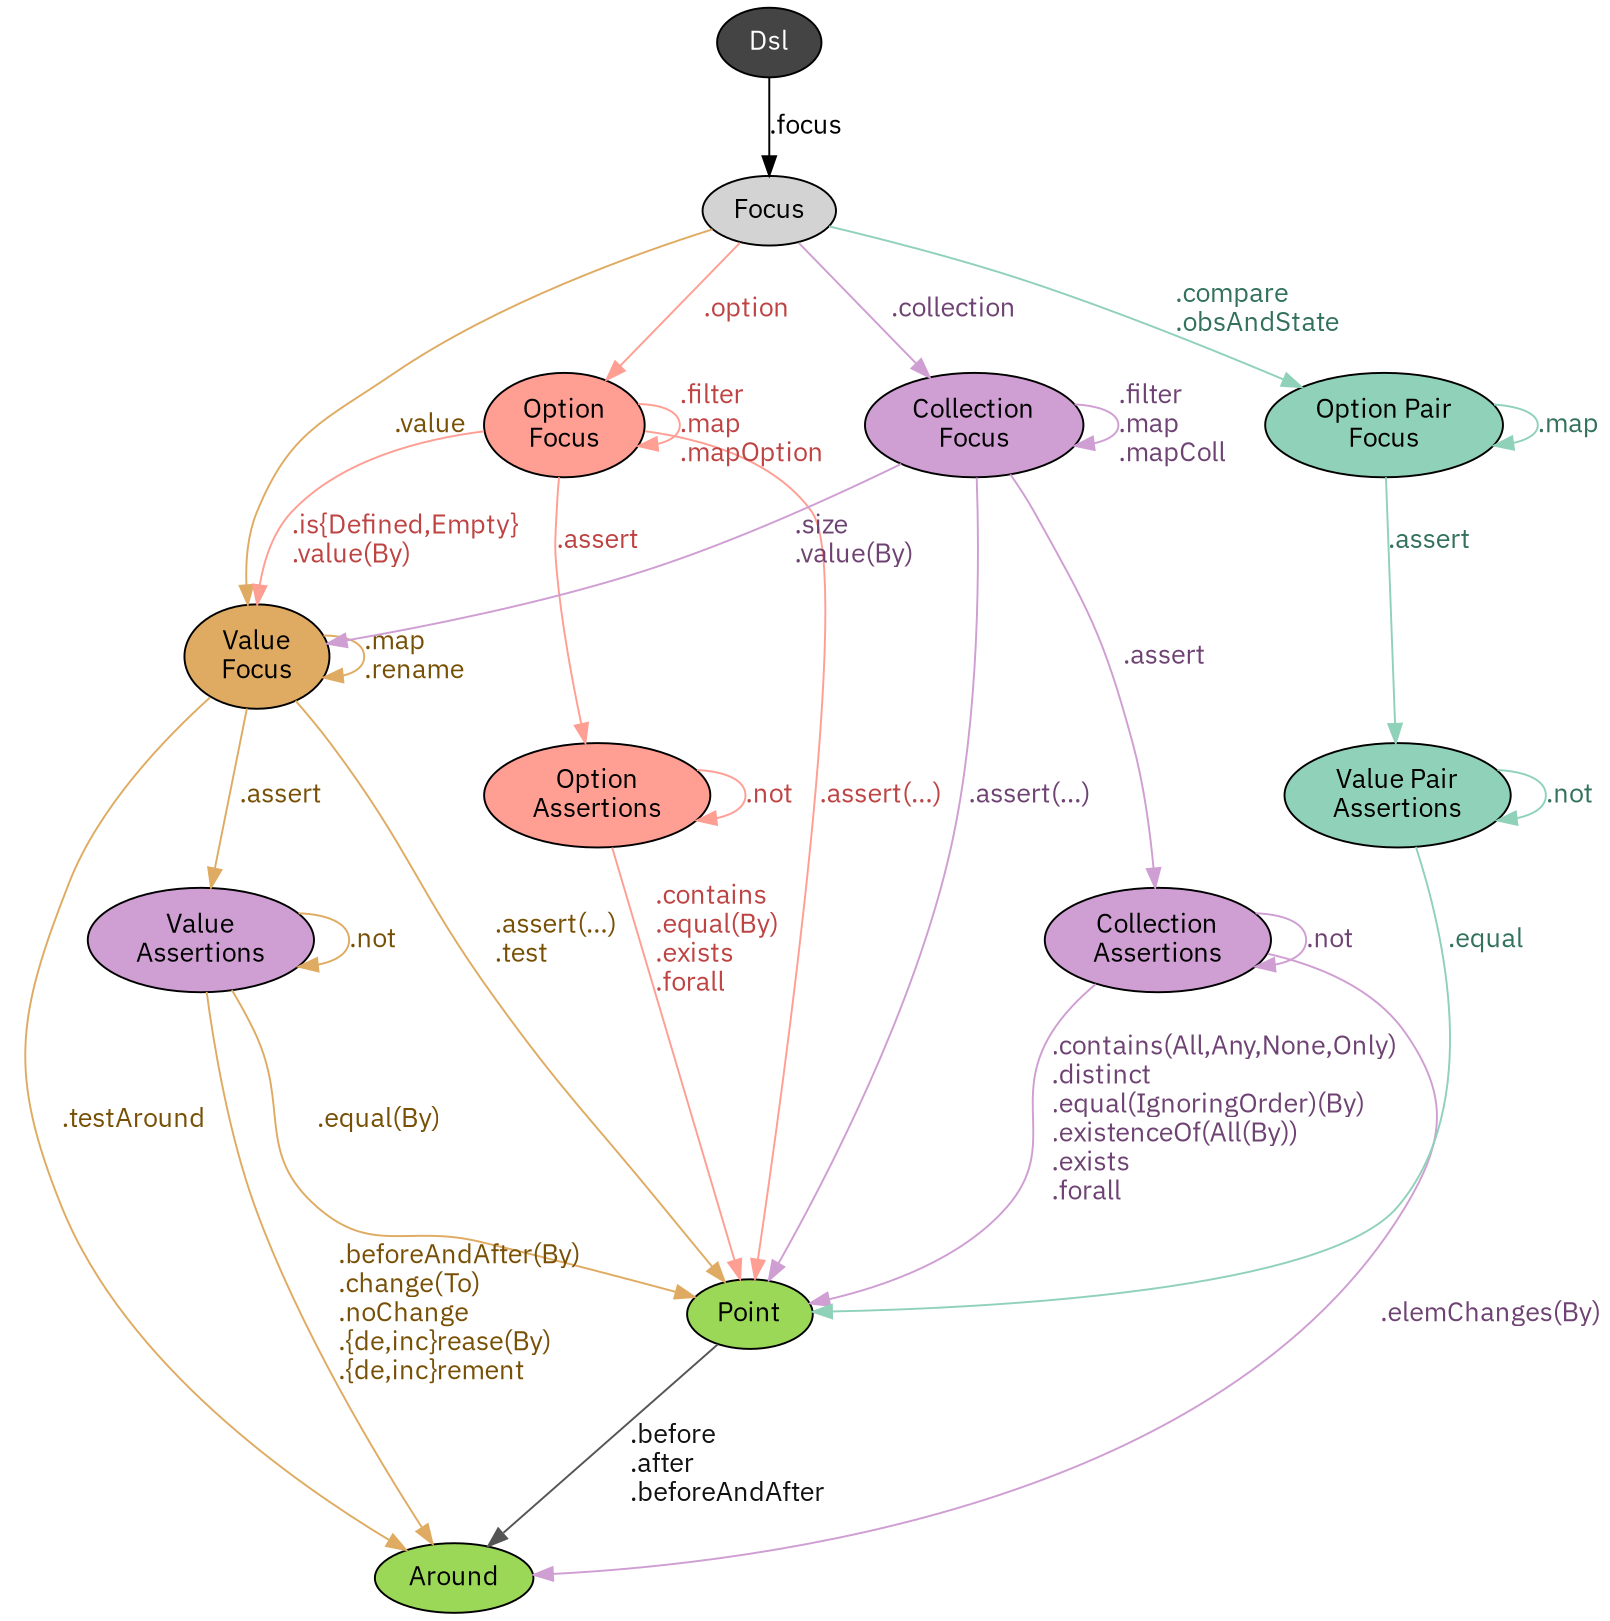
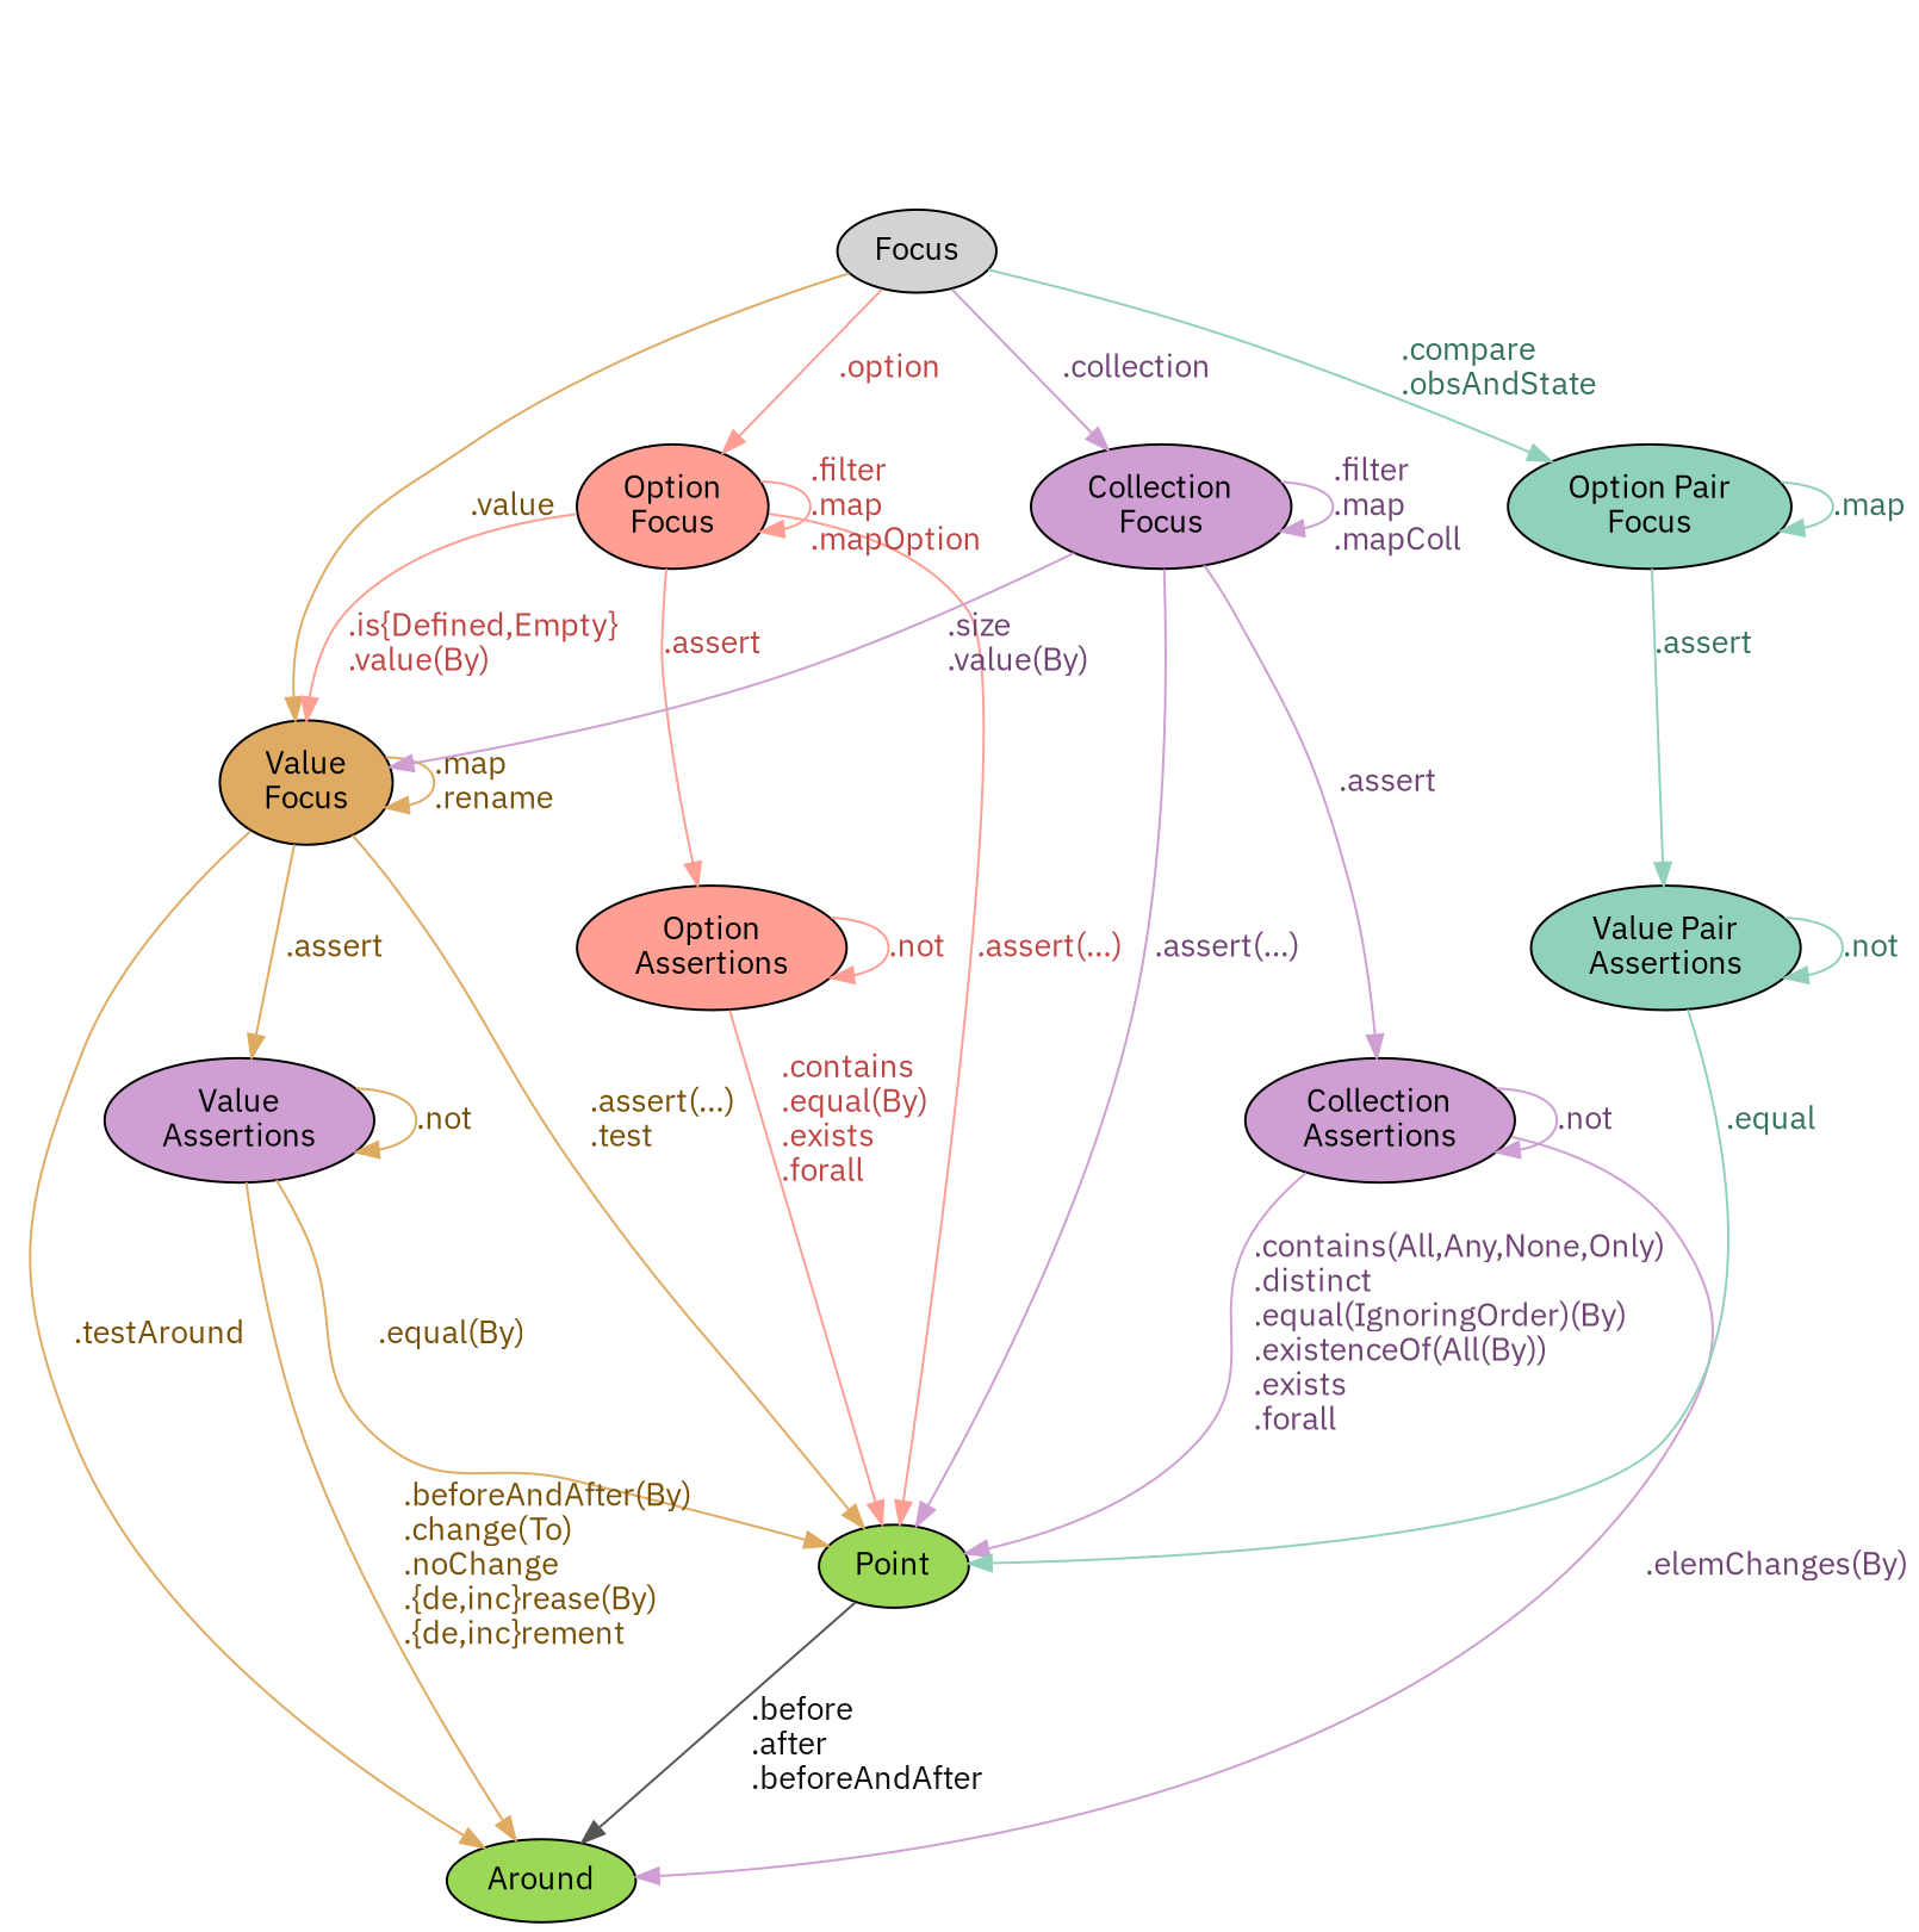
  digraph {
    fontname="IBM Plex Sans"
    node [fillcolor="#CF9ED3" fontname="IBM Plex Sans" style=filled]
    edge [color="#DFAB62" fontcolor="#785005" fontname="IBM Plex Sans"]
    n1 [fillcolor="#9BD858" label=Point]
    n2 [fillcolor="#9BD858" label=Around]
-   n3 [fillcolor="#444444" fontcolor=white label=Dsl]
    Focus [fillcolor=""]
    n5 [fillcolor="#DFAB62" label="Value\nFocus"]
    n6 [fillcolor="#FF9E93" label="Option\nFocus"]
    n7 [label="Collection\nFocus"]
    n8 [fillcolor="#90D1BA" label="Option Pair\nFocus"]
    n9 [label="Value\nAssertions"]
    n10 [fillcolor="#FF9E93" label="Option\nAssertions"]
    n11 [label="Collection\nAssertions"]
    n12 [fillcolor="#90D1BA" label="Value Pair\nAssertions"]
    subgraph sub_1 {
      n1
      n2
    }
    n1 -> n2 [color="#555555" fontcolor="#111111" label=".before\l.after\l.beforeAndAfter\l"]
-   n3 -> Focus [label=".focus\l" color="" fontcolor=""]
    Focus -> n5 [label=".value\l"]
    Focus -> n6 [color="#FF9E93" fontcolor="#be4343" label=".option\l"]
    Focus -> n7 [color="#CF9ED3" fontcolor="#6e4373" label=".collection\l"]
    Focus -> n8 [color="#90D1BA" fontcolor="#32715d" label=".compare\l.obsAndState\l"]
    n5 -> n1 [label=".assert(…)\l.test\l"]
    n5 -> n2 [label=".testAround\l"]
    n5 -> n5 [label=".map\l.rename\l"]
    n5 -> n9 [label=".assert\l"]
    n6 -> n1 [color="#FF9E93" fontcolor="#be4343" label=".assert(…)\l"]
    n6 -> n5 [color="#FF9E93" fontcolor="#be4343" label=".is{Defined,Empty}\l.value(By)\l"]
    n6 -> n6 [color="#FF9E93" fontcolor="#be4343" label=".filter\l.map\l.mapOption\l"]
    n6 -> n10 [color="#FF9E93" fontcolor="#be4343" label=".assert\l"]
    n7 -> n1 [color="#CF9ED3" fontcolor="#6e4373" label=".assert(…)\l"]
    n7 -> n5 [color="#CF9ED3" fontcolor="#6e4373" label=".size\l.value(By)\l"]
    n7 -> n7 [color="#CF9ED3" fontcolor="#6e4373" label=".filter\l.map\l.mapColl\l"]
    n7 -> n11 [color="#CF9ED3" fontcolor="#6e4373" label=".assert\l"]
    n8 -> n8 [color="#90D1BA" fontcolor="#32715d" label=".map\l"]
    n8 -> n12 [color="#90D1BA" fontcolor="#32715d" label=".assert\l"]
    n9 -> n1 [label=".equal(By)\l"]
    n9 -> n2 [label=".beforeAndAfter(By)\l.change(To)\l.noChange\l.{de,inc}rease(By)\l.{de,inc}rement\l"]
    n9 -> n9 [label=".not\l"]
    n10 -> n1 [color="#FF9E93" fontcolor="#be4343" label=".contains\l.equal(By)\l.exists\l.forall\l"]
    n10 -> n10 [color="#FF9E93" fontcolor="#be4343" label=".not\l"]
    n11 -> n1 [color="#CF9ED3" fontcolor="#6e4373" label=".contains(All,Any,None,Only)\l.distinct\l.equal(IgnoringOrder)(By)\l.existenceOf(All(By))\l.exists\l.forall\l"]
    n11 -> n2 [color="#CF9ED3" fontcolor="#6e4373" label=".elemChanges(By)\l"]
    n11 -> n11 [color="#CF9ED3" fontcolor="#6e4373" label=".not\l"]
    n12 -> n1 [color="#90D1BA" fontcolor="#32715d" label=".equal\l"]
    n12 -> n12 [color="#90D1BA" fontcolor="#32715d" label=".not\l"]
  }
